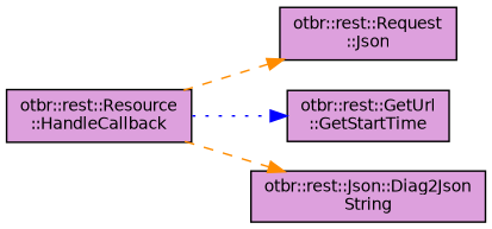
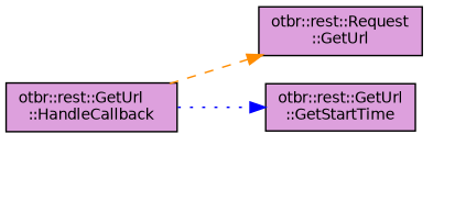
  digraph {
    rankdir=LR
    node [color=black fillcolor=plum fontname=Helvetica fontsize=10 shape=record style=filled]
    edge [color=darkorange fontname=Helvetica fontsize=10 labelfontname=Helvetica labelfontsize=10 style=dashed]
-   n1 [fontcolor=black height=0.2 label="otbr::rest::Resource\l::HandleCallback" width=0.4]
-   n2 [height=0.2 label="otbr::rest::Request\l::Json" width=0.4]
+   n1 [fontcolor=black height=0.2 label="otbr::rest::GetUrl\l::HandleCallback" width=0.4]
+   n2 [height=0.2 label="otbr::rest::Request\l::GetUrl" width=0.4]
    n3 [height=0.2 label="otbr::rest::GetUrl\l::GetStartTime" width=0.4]
-   n4 [height=0.2 label="otbr::rest::Json::Diag2Json\lString" width=0.4]
    n1 -> n2
    n1 -> n3 [color=blue style=dotted]
-   n1 -> n4
  }
